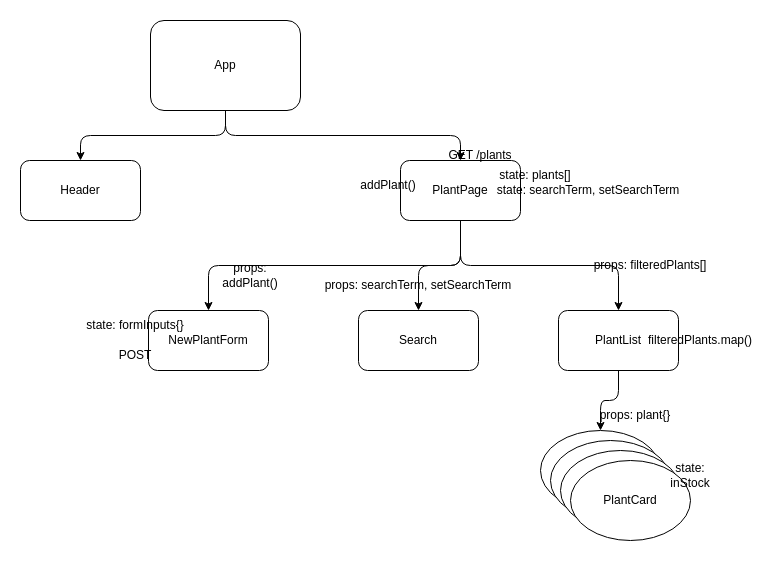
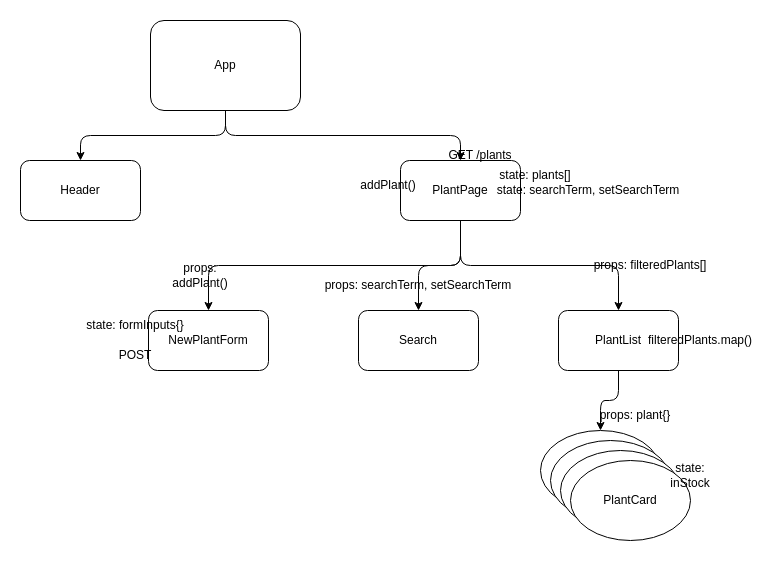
  <mxCell id="0" />
  <mxCell id="1" parent="0" />
  <mxCell id="2" style="edgeStyle=orthogonalEdgeStyle;html=1;exitX=0.5;exitY=1;exitDx=0;exitDy=0;entryX=0.5;entryY=0;entryDx=0;entryDy=0;" edge="1" parent="1" source="4" target="5"><mxGeometry relative="1" as="geometry" /></mxCell>
  <mxCell id="3" style="edgeStyle=orthogonalEdgeStyle;html=1;exitX=0.5;exitY=1;exitDx=0;exitDy=0;" edge="1" parent="1" source="4" target="9"><mxGeometry relative="1" as="geometry" /></mxCell>
  <mxCell id="4" value="App" style="rounded=1;whiteSpace=wrap;html=1;" vertex="1" parent="1"><mxGeometry x="150" y="20" width="150" height="90" as="geometry" /></mxCell>
  <mxCell id="5" value="Header" style="rounded=1;whiteSpace=wrap;html=1;" vertex="1" parent="1"><mxGeometry x="20" y="160" width="120" height="60" as="geometry" /></mxCell>
  <mxCell id="6" style="edgeStyle=orthogonalEdgeStyle;html=1;exitX=0.5;exitY=1;exitDx=0;exitDy=0;entryX=0.5;entryY=0;entryDx=0;entryDy=0;" edge="1" parent="1" source="9" target="10"><mxGeometry relative="1" as="geometry" /></mxCell>
  <mxCell id="7" style="edgeStyle=orthogonalEdgeStyle;html=1;exitX=0.5;exitY=1;exitDx=0;exitDy=0;" edge="1" parent="1" source="9" target="11"><mxGeometry relative="1" as="geometry" /></mxCell>
  <mxCell id="8" style="edgeStyle=orthogonalEdgeStyle;html=1;exitX=0.5;exitY=1;exitDx=0;exitDy=0;" edge="1" parent="1" source="9" target="13"><mxGeometry relative="1" as="geometry" /></mxCell>
  <mxCell id="9" value="PlantPage" style="rounded=1;whiteSpace=wrap;html=1;" vertex="1" parent="1"><mxGeometry x="400" y="160" width="120" height="60" as="geometry" /></mxCell>
  <mxCell id="10" value="NewPlantForm" style="rounded=1;whiteSpace=wrap;html=1;" vertex="1" parent="1"><mxGeometry x="148" y="310" width="120" height="60" as="geometry" /></mxCell>
  <mxCell id="11" value="Search" style="rounded=1;whiteSpace=wrap;html=1;" vertex="1" parent="1"><mxGeometry x="358" y="310" width="120" height="60" as="geometry" /></mxCell>
  <mxCell id="12" style="edgeStyle=orthogonalEdgeStyle;html=1;exitX=0.5;exitY=1;exitDx=0;exitDy=0;" edge="1" parent="1" source="13" target="14"><mxGeometry relative="1" as="geometry" /></mxCell>
  <mxCell id="13" value="PlantList" style="rounded=1;whiteSpace=wrap;html=1;" vertex="1" parent="1"><mxGeometry x="558" y="310" width="120" height="60" as="geometry" /></mxCell>
  <mxCell id="14" value="PlantCard" style="ellipse;whiteSpace=wrap;html=1;" vertex="1" parent="1"><mxGeometry x="540" y="430" width="120" height="80" as="geometry" /></mxCell>
  <mxCell id="15" value="PlantCard" style="ellipse;whiteSpace=wrap;html=1;" vertex="1" parent="1"><mxGeometry x="550" y="440" width="120" height="80" as="geometry" /></mxCell>
  <mxCell id="16" value="PlantCard" style="ellipse;whiteSpace=wrap;html=1;" vertex="1" parent="1"><mxGeometry x="560" y="450" width="120" height="80" as="geometry" /></mxCell>
  <mxCell id="17" value="PlantCard" style="ellipse;whiteSpace=wrap;html=1;" vertex="1" parent="1"><mxGeometry x="570" y="460" width="120" height="80" as="geometry" /></mxCell>
  <mxCell id="18" value="GET /plants" style="text;html=1;strokeColor=none;fillColor=none;align=center;verticalAlign=middle;whiteSpace=wrap;rounded=0;" vertex="1" parent="1"><mxGeometry x="415" y="140" width="130" height="30" as="geometry" /></mxCell>
  <mxCell id="19" value="state: plants[]" style="text;html=1;strokeColor=none;fillColor=none;align=center;verticalAlign=middle;whiteSpace=wrap;rounded=0;" vertex="1" parent="1"><mxGeometry x="440" y="160" width="190" height="30" as="geometry" /></mxCell>
  <mxCell id="20" value="props: filteredPlants[]" style="text;html=1;strokeColor=none;fillColor=none;align=center;verticalAlign=middle;whiteSpace=wrap;rounded=0;" vertex="1" parent="1"><mxGeometry x="550" y="250" width="200" height="30" as="geometry" /></mxCell>
  <mxCell id="21" value="filteredPlants.map()" style="text;html=1;strokeColor=none;fillColor=none;align=center;verticalAlign=middle;whiteSpace=wrap;rounded=0;" vertex="1" parent="1"><mxGeometry x="670" y="325" width="60" height="30" as="geometry" /></mxCell>
  <mxCell id="22" value="props: plant{}" style="text;html=1;strokeColor=none;fillColor=none;align=center;verticalAlign=middle;whiteSpace=wrap;rounded=0;" vertex="1" parent="1"><mxGeometry x="580" y="400" width="110" height="30" as="geometry" /></mxCell>
  <mxCell id="23" value="state: searchTerm, setSearchTerm" style="text;html=1;strokeColor=none;fillColor=none;align=center;verticalAlign=middle;whiteSpace=wrap;rounded=0;" vertex="1" parent="1"><mxGeometry x="478" y="175" width="220" height="30" as="geometry" /></mxCell>
  <mxCell id="24" value="props: searchTerm, setSearchTerm" style="text;html=1;strokeColor=none;fillColor=none;align=center;verticalAlign=middle;whiteSpace=wrap;rounded=0;" vertex="1" parent="1"><mxGeometry x="308" y="270" width="220" height="30" as="geometry" /></mxCell>
  <mxCell id="25" value="state: formInputs{}" style="text;html=1;strokeColor=none;fillColor=none;align=center;verticalAlign=middle;whiteSpace=wrap;rounded=0;" vertex="1" parent="1"><mxGeometry x="70" y="310" width="130" height="30" as="geometry" /></mxCell>
  <mxCell id="26" value="POST" style="text;html=1;strokeColor=none;fillColor=none;align=center;verticalAlign=middle;whiteSpace=wrap;rounded=0;" vertex="1" parent="1"><mxGeometry x="105" y="340" width="60" height="30" as="geometry" /></mxCell>
  <mxCell id="27" value="addPlant()" style="text;html=1;strokeColor=none;fillColor=none;align=center;verticalAlign=middle;whiteSpace=wrap;rounded=0;" vertex="1" parent="1"><mxGeometry x="358" y="170" width="60" height="30" as="geometry" /></mxCell>
- <mxCell id="28" value="props: addPlant()" style="text;html=1;strokeColor=none;fillColor=none;align=center;verticalAlign=middle;whiteSpace=wrap;rounded=0;" vertex="1" parent="1"><mxGeometry x="220" y="260" width="60" height="30" as="geometry" /></mxCell>
+ <mxCell id="28" value="props: addPlant()" style="text;html=1;strokeColor=none;fillColor=none;align=center;verticalAlign=middle;whiteSpace=wrap;rounded=0;" vertex="1" parent="1"><mxGeometry x="170" y="260" width="60" height="30" as="geometry" /></mxCell>
  <mxCell id="29" value="state: inStock" style="text;html=1;strokeColor=none;fillColor=none;align=center;verticalAlign=middle;whiteSpace=wrap;rounded=0;" vertex="1" parent="1"><mxGeometry x="660" y="460" width="60" height="30" as="geometry" /></mxCell>
